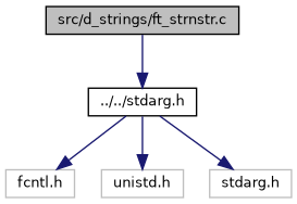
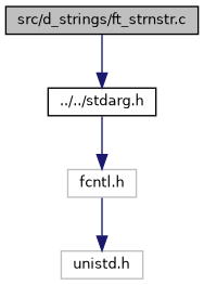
  digraph {
    node [color=grey75 fillcolor=white fontname=Helvetica fontsize=10 shape=record style=filled]
    edge [color=midnightblue fontname=Helvetica fontsize=10 labelfontname=Helvetica labelfontsize=10 style=solid]
    n1 [color=black fillcolor=grey75 fontcolor=black height=0.2 label="src/d_strings/ft_strnstr.c" width=0.4]
    n2 [color=black height=0.2 label="../../stdarg.h" width=0.4]
    n3 [height=0.2 label="fcntl.h" width=0.4]
    n4 [height=0.2 label="unistd.h" width=0.4]
-   n5 [height=0.2 label="stdarg.h" width=0.4]
    n1 -> n2
    n2 -> n3
-   n2 -> n4
-   n2 -> n5
+   n3 -> n4
  }
